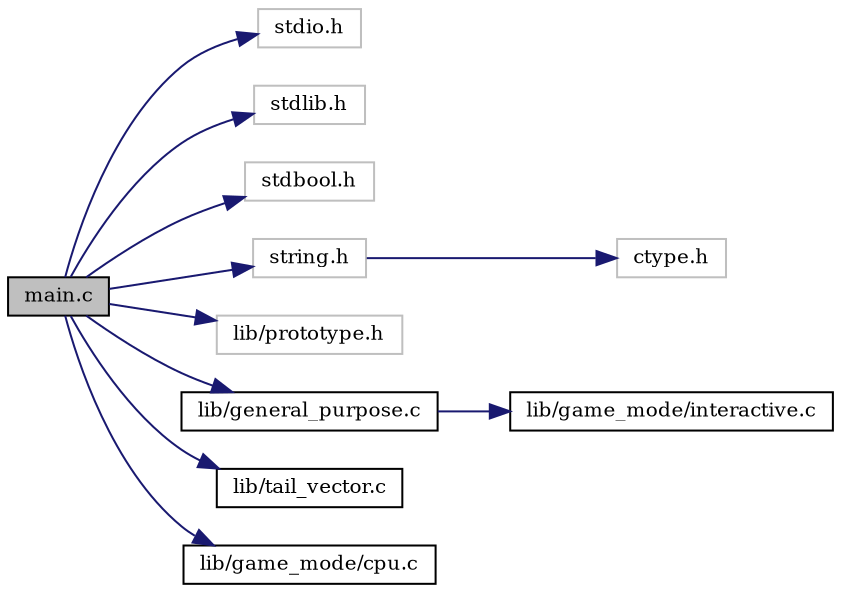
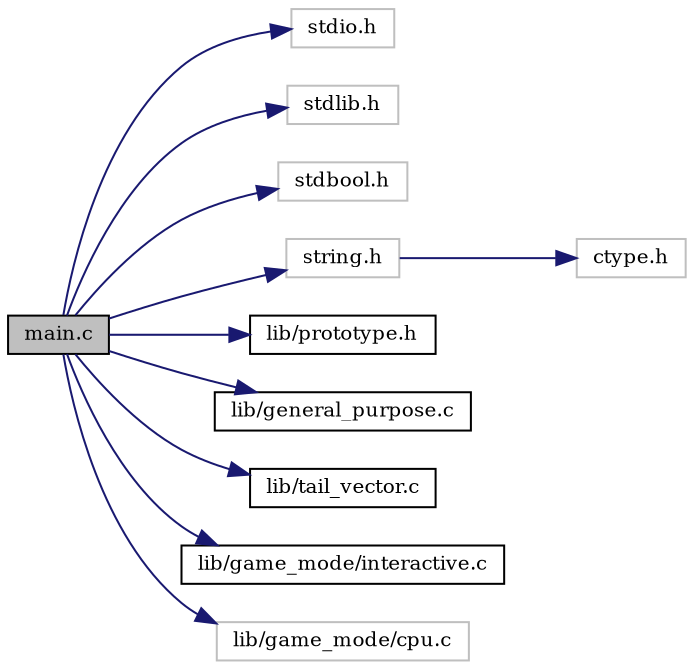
  digraph {
    fontname="DejaVu Serif"
    rankdir=LR
    node [color=black fillcolor=white fontname="DejaVu Serif" fontsize=10 shape=record style=filled]
    edge [color=midnightblue fontname="DejaVu Serif" fontsize=10 labelfontname=Helvetica labelfontsize=10 style=solid]
    n1 [fillcolor=grey75 fontcolor=black height=0.2 label="main.c" width=0.4]
    n2 [color=grey75 height=0.2 label="stdio.h" width=0.4]
    n3 [color=grey75 height=0.2 label="stdlib.h" width=0.4]
    n4 [color=grey75 height=0.2 label="stdbool.h" width=0.4]
    n5 [color=grey75 height=0.2 label="string.h" width=0.4]
-   n6 [color=grey75 height=0.2 label="lib/prototype.h" width=0.4]
+   n6 [height=0.2 label="lib/prototype.h" width=0.4]
    n7 [height=0.2 label="lib/general_purpose.c" width=0.4]
    n8 [height=0.2 label="lib/tail_vector.c" width=0.4]
    n9 [height=0.2 label="lib/game_mode/interactive.c" width=0.4]
-   n10 [height=0.2 label="lib/game_mode/cpu.c" width=0.4]
+   n10 [color=grey75 height=0.2 label="lib/game_mode/cpu.c" width=0.4]
    n11 [color=grey75 height=0.2 label="ctype.h" width=0.4]
    n1 -> n2
    n1 -> n3
    n1 -> n4
    n1 -> n5
    n1 -> n6
    n1 -> n7
    n1 -> n8
-   n7 -> n9
+   n1 -> n9
    n1 -> n10
    n5 -> n11
  }
